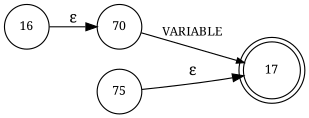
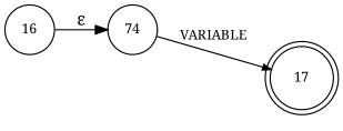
  digraph {
    fontname="Noto Serif"
    rankdir=LR
    node [fixedsize=true fontname="Noto Serif" fontsize=11 shape=circle peripheries=1]
    edge [fontname="Noto Serif"]
    n1 [label=17 shape=doublecircle width=.6 peripheries=""]
    n2 [label=16 width=.55]
-   n3 [label=70 width=.55]
-   n4 [label=75 width=.55]
+   n3 [label=74 width=.55]
    n2 -> n3 [label="&epsilon;"]
    n3 -> n1 [arrowhead=normal arrowsize=.7 fontsize=11 label=VARIABLE]
-   n4 -> n1 [label="&epsilon;"]
  }
